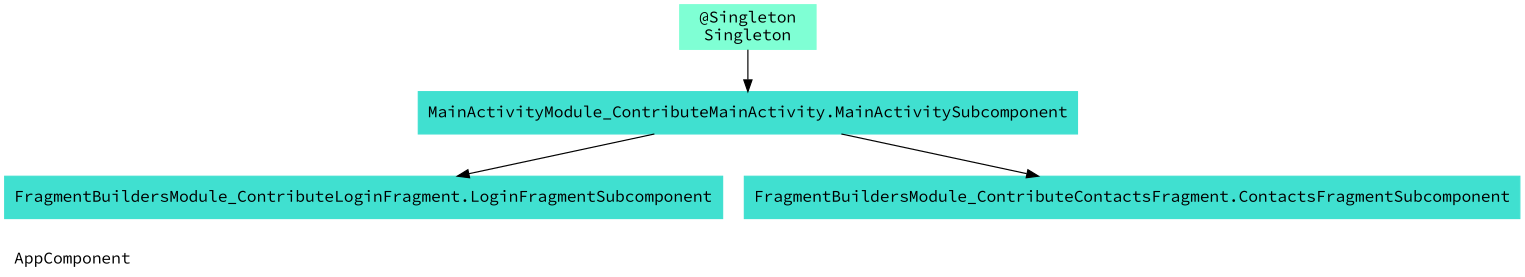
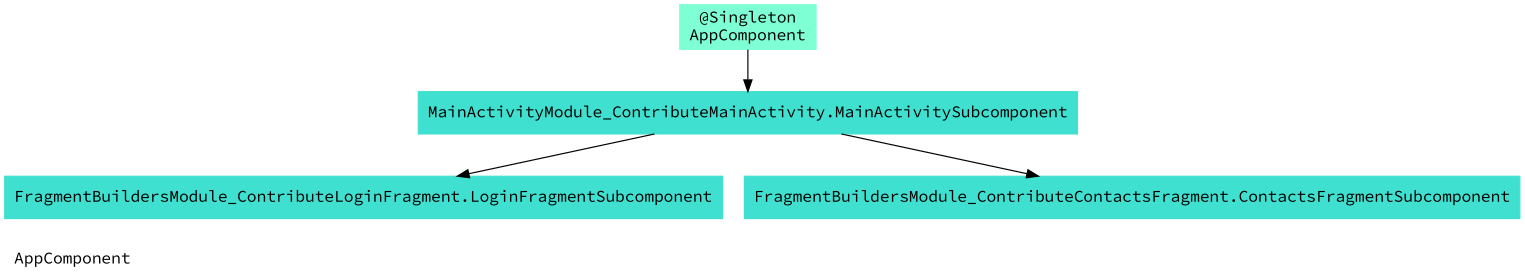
  digraph {
    compound=true
    label=AppComponent
    labeljust=l
    rankdir=TB
    fontname="Source Code Pro"
    node [color=turquoise shape=rectangle style=filled fontname="Source Code Pro"]
    edge [fontname="Source Code Pro"]
-   n1 [color=aquamarine label="@Singleton\nSingleton"]
+   n1 [color=aquamarine label="@Singleton\nAppComponent"]
    n2 [label="MainActivityModule_ContributeMainActivity.MainActivitySubcomponent"]
    n3 [label="FragmentBuildersModule_ContributeLoginFragment.LoginFragmentSubcomponent"]
    n4 [label="FragmentBuildersModule_ContributeContactsFragment.ContactsFragmentSubcomponent"]
    n1 -> n2
    n2 -> n3
    n2 -> n4
  }
